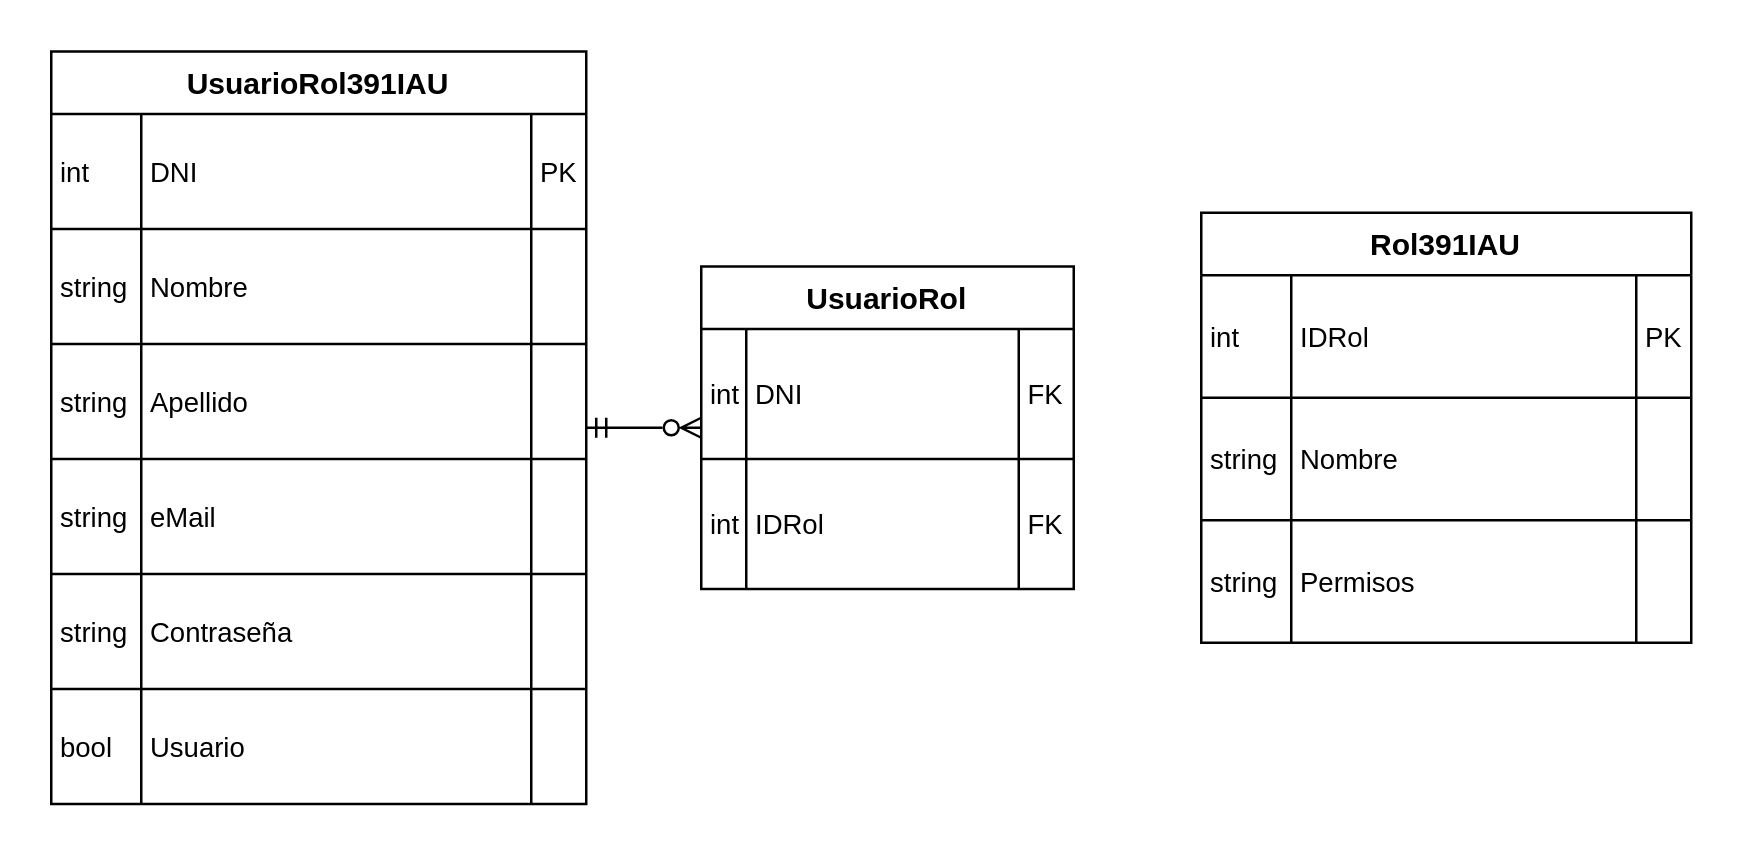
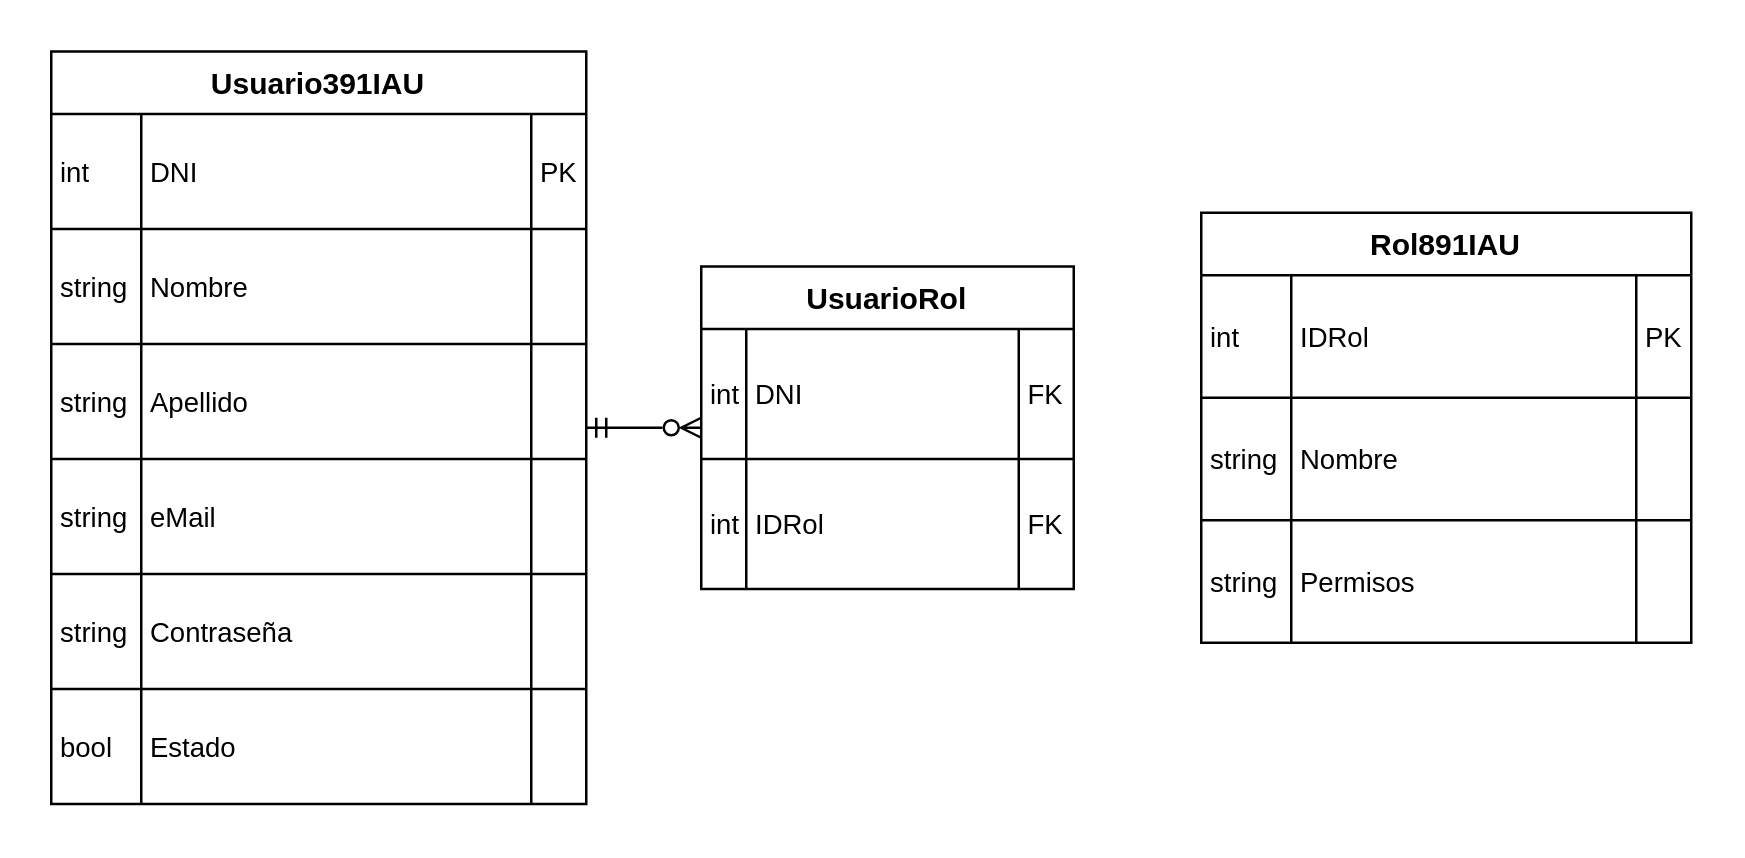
  <mxCell id="0" />
  <mxCell id="1" parent="0" />
- <mxCell id="2" value="UsuarioRol391IAU" style="shape=table;startSize=25;container=1;collapsible=0;childLayout=tableLayout;fixedRows=1;rowLines=1;fontStyle=1;align=center;resizeLast=1;" parent="1" vertex="1"><mxGeometry x="20" y="20" width="214" height="301" as="geometry" /></mxCell>
+ <mxCell id="2" value="Usuario391IAU" style="shape=table;startSize=25;container=1;collapsible=0;childLayout=tableLayout;fixedRows=1;rowLines=1;fontStyle=1;align=center;resizeLast=1;" parent="1" vertex="1"><mxGeometry x="20" y="20" width="214" height="301" as="geometry" /></mxCell>
  <mxCell id="3" style="shape=tableRow;horizontal=0;startSize=0;swimlaneHead=0;swimlaneBody=0;fillColor=none;collapsible=0;dropTarget=0;points=[[0,0.5],[1,0.5]];portConstraint=eastwest;top=0;left=0;right=0;bottom=0;" parent="2" vertex="1"><mxGeometry y="25" width="214" height="46" as="geometry" /></mxCell>
  <mxCell id="4" value="int" style="shape=partialRectangle;connectable=0;fillColor=none;top=0;left=0;bottom=0;right=0;align=left;spacingLeft=2;overflow=hidden;fontSize=11;" parent="3" vertex="1"><mxGeometry width="36" height="46" as="geometry"><mxRectangle width="36" height="46" as="alternateBounds" /></mxGeometry></mxCell>
  <mxCell id="5" value="DNI" style="shape=partialRectangle;connectable=0;fillColor=none;top=0;left=0;bottom=0;right=0;align=left;spacingLeft=2;overflow=hidden;fontSize=11;" parent="3" vertex="1"><mxGeometry x="36" width="156" height="46" as="geometry"><mxRectangle width="156" height="46" as="alternateBounds" /></mxGeometry></mxCell>
  <mxCell id="6" value="PK" style="shape=partialRectangle;connectable=0;fillColor=none;top=0;left=0;bottom=0;right=0;align=left;spacingLeft=2;overflow=hidden;fontSize=11;" parent="3" vertex="1"><mxGeometry x="192" width="22" height="46" as="geometry"><mxRectangle width="22" height="46" as="alternateBounds" /></mxGeometry></mxCell>
  <mxCell id="7" style="shape=tableRow;horizontal=0;startSize=0;swimlaneHead=0;swimlaneBody=0;fillColor=none;collapsible=0;dropTarget=0;points=[[0,0.5],[1,0.5]];portConstraint=eastwest;top=0;left=0;right=0;bottom=0;" parent="2" vertex="1"><mxGeometry y="71" width="214" height="46" as="geometry" /></mxCell>
  <mxCell id="8" value="string" style="shape=partialRectangle;connectable=0;fillColor=none;top=0;left=0;bottom=0;right=0;align=left;spacingLeft=2;overflow=hidden;fontSize=11;" parent="7" vertex="1"><mxGeometry width="36" height="46" as="geometry"><mxRectangle width="36" height="46" as="alternateBounds" /></mxGeometry></mxCell>
  <mxCell id="9" value="Nombre" style="shape=partialRectangle;connectable=0;fillColor=none;top=0;left=0;bottom=0;right=0;align=left;spacingLeft=2;overflow=hidden;fontSize=11;" parent="7" vertex="1"><mxGeometry x="36" width="156" height="46" as="geometry"><mxRectangle width="156" height="46" as="alternateBounds" /></mxGeometry></mxCell>
  <mxCell id="10" value="" style="shape=partialRectangle;connectable=0;fillColor=none;top=0;left=0;bottom=0;right=0;align=left;spacingLeft=2;overflow=hidden;fontSize=11;" parent="7" vertex="1"><mxGeometry x="192" width="22" height="46" as="geometry"><mxRectangle width="22" height="46" as="alternateBounds" /></mxGeometry></mxCell>
  <mxCell id="11" style="shape=tableRow;horizontal=0;startSize=0;swimlaneHead=0;swimlaneBody=0;fillColor=none;collapsible=0;dropTarget=0;points=[[0,0.5],[1,0.5]];portConstraint=eastwest;top=0;left=0;right=0;bottom=0;" parent="2" vertex="1"><mxGeometry y="117" width="214" height="46" as="geometry" /></mxCell>
  <mxCell id="12" value="string" style="shape=partialRectangle;connectable=0;fillColor=none;top=0;left=0;bottom=0;right=0;align=left;spacingLeft=2;overflow=hidden;fontSize=11;" parent="11" vertex="1"><mxGeometry width="36" height="46" as="geometry"><mxRectangle width="36" height="46" as="alternateBounds" /></mxGeometry></mxCell>
  <mxCell id="13" value="Apellido" style="shape=partialRectangle;connectable=0;fillColor=none;top=0;left=0;bottom=0;right=0;align=left;spacingLeft=2;overflow=hidden;fontSize=11;" parent="11" vertex="1"><mxGeometry x="36" width="156" height="46" as="geometry"><mxRectangle width="156" height="46" as="alternateBounds" /></mxGeometry></mxCell>
  <mxCell id="14" value="" style="shape=partialRectangle;connectable=0;fillColor=none;top=0;left=0;bottom=0;right=0;align=left;spacingLeft=2;overflow=hidden;fontSize=11;" parent="11" vertex="1"><mxGeometry x="192" width="22" height="46" as="geometry"><mxRectangle width="22" height="46" as="alternateBounds" /></mxGeometry></mxCell>
  <mxCell id="15" style="shape=tableRow;horizontal=0;startSize=0;swimlaneHead=0;swimlaneBody=0;fillColor=none;collapsible=0;dropTarget=0;points=[[0,0.5],[1,0.5]];portConstraint=eastwest;top=0;left=0;right=0;bottom=0;" parent="2" vertex="1"><mxGeometry y="163" width="214" height="46" as="geometry" /></mxCell>
  <mxCell id="16" value="string" style="shape=partialRectangle;connectable=0;fillColor=none;top=0;left=0;bottom=0;right=0;align=left;spacingLeft=2;overflow=hidden;fontSize=11;" parent="15" vertex="1"><mxGeometry width="36" height="46" as="geometry"><mxRectangle width="36" height="46" as="alternateBounds" /></mxGeometry></mxCell>
  <mxCell id="17" value="eMail" style="shape=partialRectangle;connectable=0;fillColor=none;top=0;left=0;bottom=0;right=0;align=left;spacingLeft=2;overflow=hidden;fontSize=11;" parent="15" vertex="1"><mxGeometry x="36" width="156" height="46" as="geometry"><mxRectangle width="156" height="46" as="alternateBounds" /></mxGeometry></mxCell>
  <mxCell id="18" value="" style="shape=partialRectangle;connectable=0;fillColor=none;top=0;left=0;bottom=0;right=0;align=left;spacingLeft=2;overflow=hidden;fontSize=11;" parent="15" vertex="1"><mxGeometry x="192" width="22" height="46" as="geometry"><mxRectangle width="22" height="46" as="alternateBounds" /></mxGeometry></mxCell>
  <mxCell id="19" style="shape=tableRow;horizontal=0;startSize=0;swimlaneHead=0;swimlaneBody=0;fillColor=none;collapsible=0;dropTarget=0;points=[[0,0.5],[1,0.5]];portConstraint=eastwest;top=0;left=0;right=0;bottom=0;" parent="2" vertex="1"><mxGeometry y="209" width="214" height="46" as="geometry" /></mxCell>
  <mxCell id="20" value="string" style="shape=partialRectangle;connectable=0;fillColor=none;top=0;left=0;bottom=0;right=0;align=left;spacingLeft=2;overflow=hidden;fontSize=11;" parent="19" vertex="1"><mxGeometry width="36" height="46" as="geometry"><mxRectangle width="36" height="46" as="alternateBounds" /></mxGeometry></mxCell>
  <mxCell id="21" value="Contraseña" style="shape=partialRectangle;connectable=0;fillColor=none;top=0;left=0;bottom=0;right=0;align=left;spacingLeft=2;overflow=hidden;fontSize=11;" parent="19" vertex="1"><mxGeometry x="36" width="156" height="46" as="geometry"><mxRectangle width="156" height="46" as="alternateBounds" /></mxGeometry></mxCell>
  <mxCell id="22" value="" style="shape=partialRectangle;connectable=0;fillColor=none;top=0;left=0;bottom=0;right=0;align=left;spacingLeft=2;overflow=hidden;fontSize=11;" parent="19" vertex="1"><mxGeometry x="192" width="22" height="46" as="geometry"><mxRectangle width="22" height="46" as="alternateBounds" /></mxGeometry></mxCell>
  <mxCell id="23" style="shape=tableRow;horizontal=0;startSize=0;swimlaneHead=0;swimlaneBody=0;fillColor=none;collapsible=0;dropTarget=0;points=[[0,0.5],[1,0.5]];portConstraint=eastwest;top=0;left=0;right=0;bottom=0;" parent="2" vertex="1"><mxGeometry y="255" width="214" height="46" as="geometry" /></mxCell>
  <mxCell id="24" value="bool" style="shape=partialRectangle;connectable=0;fillColor=none;top=0;left=0;bottom=0;right=0;align=left;spacingLeft=2;overflow=hidden;fontSize=11;" parent="23" vertex="1"><mxGeometry width="36" height="46" as="geometry"><mxRectangle width="36" height="46" as="alternateBounds" /></mxGeometry></mxCell>
- <mxCell id="25" value="Usuario" style="shape=partialRectangle;connectable=0;fillColor=none;top=0;left=0;bottom=0;right=0;align=left;spacingLeft=2;overflow=hidden;fontSize=11;" parent="23" vertex="1"><mxGeometry x="36" width="156" height="46" as="geometry"><mxRectangle width="156" height="46" as="alternateBounds" /></mxGeometry></mxCell>
+ <mxCell id="25" value="Estado" style="shape=partialRectangle;connectable=0;fillColor=none;top=0;left=0;bottom=0;right=0;align=left;spacingLeft=2;overflow=hidden;fontSize=11;" parent="23" vertex="1"><mxGeometry x="36" width="156" height="46" as="geometry"><mxRectangle width="156" height="46" as="alternateBounds" /></mxGeometry></mxCell>
  <mxCell id="26" value="" style="shape=partialRectangle;connectable=0;fillColor=none;top=0;left=0;bottom=0;right=0;align=left;spacingLeft=2;overflow=hidden;fontSize=11;" parent="23" vertex="1"><mxGeometry x="192" width="22" height="46" as="geometry"><mxRectangle width="22" height="46" as="alternateBounds" /></mxGeometry></mxCell>
- <mxCell id="27" value="Rol391IAU" style="shape=table;startSize=25;container=1;collapsible=0;childLayout=tableLayout;fixedRows=1;rowLines=1;fontStyle=1;align=center;resizeLast=1;" parent="1" vertex="1"><mxGeometry x="480" y="84.5" width="196" height="172" as="geometry" /></mxCell>
+ <mxCell id="27" value="Rol891IAU" style="shape=table;startSize=25;container=1;collapsible=0;childLayout=tableLayout;fixedRows=1;rowLines=1;fontStyle=1;align=center;resizeLast=1;" parent="1" vertex="1"><mxGeometry x="480" y="84.5" width="196" height="172" as="geometry" /></mxCell>
  <mxCell id="28" style="shape=tableRow;horizontal=0;startSize=0;swimlaneHead=0;swimlaneBody=0;fillColor=none;collapsible=0;dropTarget=0;points=[[0,0.5],[1,0.5]];portConstraint=eastwest;top=0;left=0;right=0;bottom=0;" parent="27" vertex="1"><mxGeometry y="25" width="196" height="49" as="geometry" /></mxCell>
  <mxCell id="29" value="int" style="shape=partialRectangle;connectable=0;fillColor=none;top=0;left=0;bottom=0;right=0;align=left;spacingLeft=2;overflow=hidden;fontSize=11;" parent="28" vertex="1"><mxGeometry width="36" height="49" as="geometry"><mxRectangle width="36" height="49" as="alternateBounds" /></mxGeometry></mxCell>
  <mxCell id="30" value="IDRol" style="shape=partialRectangle;connectable=0;fillColor=none;top=0;left=0;bottom=0;right=0;align=left;spacingLeft=2;overflow=hidden;fontSize=11;" parent="28" vertex="1"><mxGeometry x="36" width="138" height="49" as="geometry"><mxRectangle width="138" height="49" as="alternateBounds" /></mxGeometry></mxCell>
  <mxCell id="31" value="PK" style="shape=partialRectangle;connectable=0;fillColor=none;top=0;left=0;bottom=0;right=0;align=left;spacingLeft=2;overflow=hidden;fontSize=11;" parent="28" vertex="1"><mxGeometry x="174" width="22" height="49" as="geometry"><mxRectangle width="22" height="49" as="alternateBounds" /></mxGeometry></mxCell>
  <mxCell id="32" style="shape=tableRow;horizontal=0;startSize=0;swimlaneHead=0;swimlaneBody=0;fillColor=none;collapsible=0;dropTarget=0;points=[[0,0.5],[1,0.5]];portConstraint=eastwest;top=0;left=0;right=0;bottom=0;" parent="27" vertex="1"><mxGeometry y="74" width="196" height="49" as="geometry" /></mxCell>
  <mxCell id="33" value="string" style="shape=partialRectangle;connectable=0;fillColor=none;top=0;left=0;bottom=0;right=0;align=left;spacingLeft=2;overflow=hidden;fontSize=11;" parent="32" vertex="1"><mxGeometry width="36" height="49" as="geometry"><mxRectangle width="36" height="49" as="alternateBounds" /></mxGeometry></mxCell>
  <mxCell id="34" value="Nombre" style="shape=partialRectangle;connectable=0;fillColor=none;top=0;left=0;bottom=0;right=0;align=left;spacingLeft=2;overflow=hidden;fontSize=11;" parent="32" vertex="1"><mxGeometry x="36" width="138" height="49" as="geometry"><mxRectangle width="138" height="49" as="alternateBounds" /></mxGeometry></mxCell>
  <mxCell id="35" value="" style="shape=partialRectangle;connectable=0;fillColor=none;top=0;left=0;bottom=0;right=0;align=left;spacingLeft=2;overflow=hidden;fontSize=11;" parent="32" vertex="1"><mxGeometry x="174" width="22" height="49" as="geometry"><mxRectangle width="22" height="49" as="alternateBounds" /></mxGeometry></mxCell>
  <mxCell id="36" style="shape=tableRow;horizontal=0;startSize=0;swimlaneHead=0;swimlaneBody=0;fillColor=none;collapsible=0;dropTarget=0;points=[[0,0.5],[1,0.5]];portConstraint=eastwest;top=0;left=0;right=0;bottom=0;" parent="27" vertex="1"><mxGeometry y="123" width="196" height="49" as="geometry" /></mxCell>
  <mxCell id="37" value="string" style="shape=partialRectangle;connectable=0;fillColor=none;top=0;left=0;bottom=0;right=0;align=left;spacingLeft=2;overflow=hidden;fontSize=11;" parent="36" vertex="1"><mxGeometry width="36" height="49" as="geometry"><mxRectangle width="36" height="49" as="alternateBounds" /></mxGeometry></mxCell>
  <mxCell id="38" value="Permisos" style="shape=partialRectangle;connectable=0;fillColor=none;top=0;left=0;bottom=0;right=0;align=left;spacingLeft=2;overflow=hidden;fontSize=11;" parent="36" vertex="1"><mxGeometry x="36" width="138" height="49" as="geometry"><mxRectangle width="138" height="49" as="alternateBounds" /></mxGeometry></mxCell>
  <mxCell id="39" value="" style="shape=partialRectangle;connectable=0;fillColor=none;top=0;left=0;bottom=0;right=0;align=left;spacingLeft=2;overflow=hidden;fontSize=11;" parent="36" vertex="1"><mxGeometry x="174" width="22" height="49" as="geometry"><mxRectangle width="22" height="49" as="alternateBounds" /></mxGeometry></mxCell>
  <mxCell id="40" style="edgeStyle=orthogonalEdgeStyle;rounded=0;orthogonalLoop=1;jettySize=auto;html=1;startArrow=ERzeroToMany;startFill=0;endArrow=ERmandOne;endFill=0;" parent="1" source="41" target="2" edge="1"><mxGeometry relative="1" as="geometry" /></mxCell>
  <mxCell id="41" value="UsuarioRol" style="shape=table;startSize=25;container=1;collapsible=0;childLayout=tableLayout;fixedRows=1;rowLines=1;fontStyle=1;align=center;resizeLast=1;" parent="1" vertex="1"><mxGeometry x="280" y="106" width="149" height="129" as="geometry" /></mxCell>
  <mxCell id="42" style="shape=tableRow;horizontal=0;startSize=0;swimlaneHead=0;swimlaneBody=0;fillColor=none;collapsible=0;dropTarget=0;points=[[0,0.5],[1,0.5]];portConstraint=eastwest;top=0;left=0;right=0;bottom=0;" parent="41" vertex="1"><mxGeometry y="25" width="149" height="52" as="geometry" /></mxCell>
  <mxCell id="43" value="int" style="shape=partialRectangle;connectable=0;fillColor=none;top=0;left=0;bottom=0;right=0;align=left;spacingLeft=2;overflow=hidden;fontSize=11;" parent="42" vertex="1"><mxGeometry width="18" height="52" as="geometry"><mxRectangle width="18" height="52" as="alternateBounds" /></mxGeometry></mxCell>
  <mxCell id="44" value="DNI" style="shape=partialRectangle;connectable=0;fillColor=none;top=0;left=0;bottom=0;right=0;align=left;spacingLeft=2;overflow=hidden;fontSize=11;" parent="42" vertex="1"><mxGeometry x="18" width="109" height="52" as="geometry"><mxRectangle width="109" height="52" as="alternateBounds" /></mxGeometry></mxCell>
  <mxCell id="45" value="FK" style="shape=partialRectangle;connectable=0;fillColor=none;top=0;left=0;bottom=0;right=0;align=left;spacingLeft=2;overflow=hidden;fontSize=11;" parent="42" vertex="1"><mxGeometry x="127" width="22" height="52" as="geometry"><mxRectangle width="22" height="52" as="alternateBounds" /></mxGeometry></mxCell>
  <mxCell id="46" style="shape=tableRow;horizontal=0;startSize=0;swimlaneHead=0;swimlaneBody=0;fillColor=none;collapsible=0;dropTarget=0;points=[[0,0.5],[1,0.5]];portConstraint=eastwest;top=0;left=0;right=0;bottom=0;" parent="41" vertex="1"><mxGeometry y="77" width="149" height="52" as="geometry" /></mxCell>
  <mxCell id="47" value="int" style="shape=partialRectangle;connectable=0;fillColor=none;top=0;left=0;bottom=0;right=0;align=left;spacingLeft=2;overflow=hidden;fontSize=11;" parent="46" vertex="1"><mxGeometry width="18" height="52" as="geometry"><mxRectangle width="18" height="52" as="alternateBounds" /></mxGeometry></mxCell>
  <mxCell id="48" value="IDRol" style="shape=partialRectangle;connectable=0;fillColor=none;top=0;left=0;bottom=0;right=0;align=left;spacingLeft=2;overflow=hidden;fontSize=11;" parent="46" vertex="1"><mxGeometry x="18" width="109" height="52" as="geometry"><mxRectangle width="109" height="52" as="alternateBounds" /></mxGeometry></mxCell>
  <mxCell id="49" value="FK" style="shape=partialRectangle;connectable=0;fillColor=none;top=0;left=0;bottom=0;right=0;align=left;spacingLeft=2;overflow=hidden;fontSize=11;" parent="46" vertex="1"><mxGeometry x="127" width="22" height="52" as="geometry"><mxRectangle width="22" height="52" as="alternateBounds" /></mxGeometry></mxCell>
